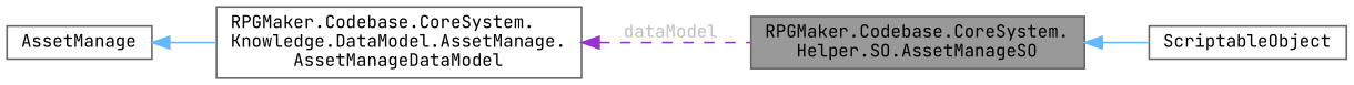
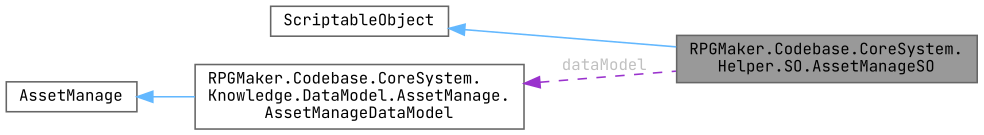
  digraph {
    fontname="JetBrains Mono"
    rankdir=LR
    node [color=gray40 fillcolor=white fontname="JetBrains Mono" fontsize=10 shape=box style=filled]
    edge [color=steelblue1 dir=back fontname="JetBrains Mono" fontsize=10 labelfontname=Helvetica labelfontsize=10 style=solid]
    n1 [fillcolor=grey60 fontcolor=black height=0.2 label="RPGMaker.Codebase.CoreSystem.\lHelper.SO.AssetManageSO" width=0.4]
    n2 [height=0.2 label=ScriptableObject width=0.4]
    n3 [height=0.2 label="RPGMaker.Codebase.CoreSystem.\lKnowledge.DataModel.AssetManage.\lAssetManageDataModel" width=0.4]
    n4 [height=0.2 label=AssetManage width=0.4]
-   n1 -> n2
+   n2 -> n1
    n3 -> n1 [color=darkorchid3 fontcolor=grey label=" dataModel" style=dashed]
    n4 -> n3
  }
